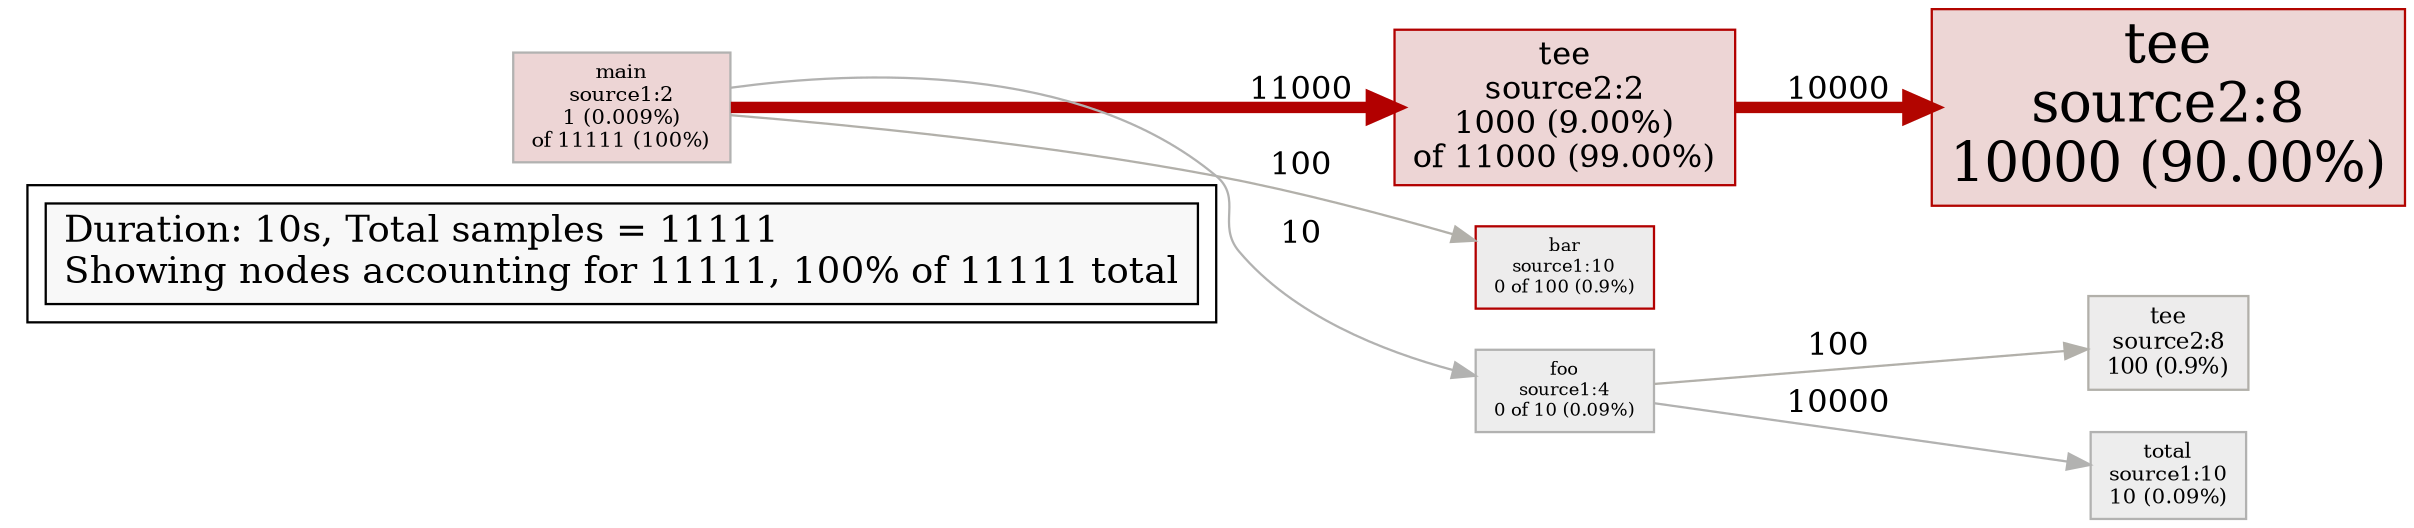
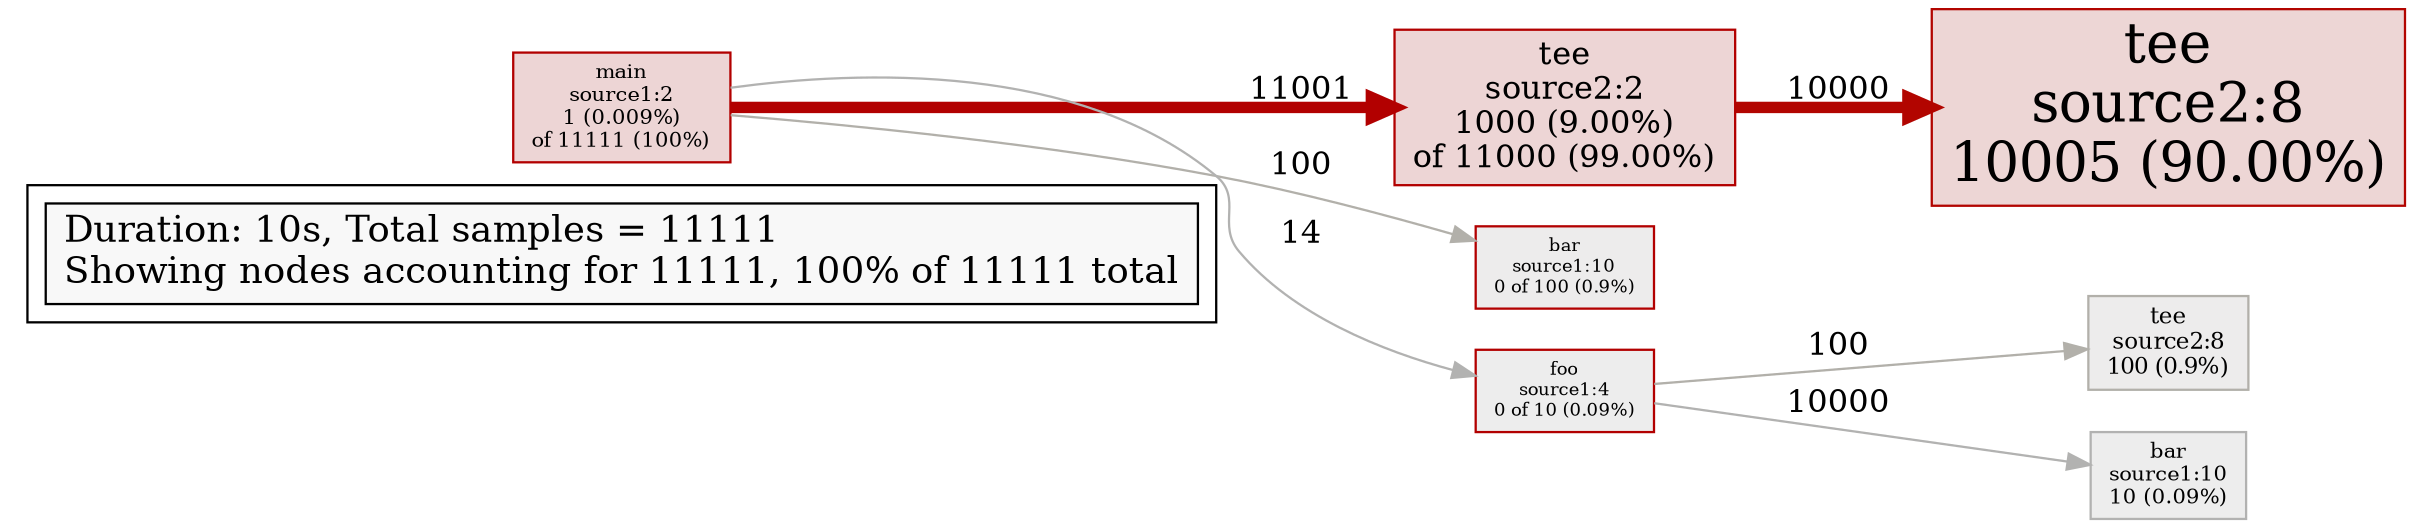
  digraph {
    rankdir=LR
    node [fillcolor="#edd5d5" fontsize=9 shape=box style=filled color="#b20000"]
    edge [color="#b2b0aa"]
    n1 [fillcolor="#f8f8f8" fontsize=16 label="Duration: 10s, Total samples = 11111 \lShowing nodes accounting for 11111, 100% of 11111 total\l" color=""]
-   n2 [color="#b2b2b1" label="main\nsource1:2\n1 (0.009%)\nof 11111 (100%)"]
+   n2 [label="main\nsource1:2\n1 (0.009%)\nof 11111 (100%)"]
    n3 [fontsize=14 label="tee\nsource2:2\n1000 (9.00%)\nof 11000 (99.00%)"]
    n4 [fillcolor="#edecec" fontsize=8 label="bar\nsource1:10\n0 of 100 (0.9%)"]
-   n5 [color="#b2b2b1" fillcolor="#ededed" fontsize=8 label="foo\nsource1:4\n0 of 10 (0.09%)"]
-   n6 [color="#b20500" fillcolor="#edd6d5" fontsize=24 label="tee\nsource2:8\n10000 (90.00%)"]
+   n5 [fillcolor="#ededed" fontsize=8 label="foo\nsource1:4\n0 of 10 (0.09%)"]
+   n6 [color="#b20500" fillcolor="#edd6d5" fontsize=24 label="tee\nsource2:8\n10005 (90.00%)"]
    n7 [color="#b2b0aa" fillcolor="#edecec" fontsize=10 label="tee\nsource2:8\n100 (0.9%)"]
-   n8 [color="#b2b2b1" fillcolor="#ededed" label="total\nsource1:10\n10 (0.09%)"]
+   n8 [color="#b2b2b1" fillcolor="#ededed" label="bar\nsource1:10\n10 (0.09%)"]
    subgraph cluster_1 {
      n1
    }
-   n2 -> n3 [color="#b20000" label=" 11000" penwidth=5 weight=100]
+   n2 -> n3 [color="#b20000" label=" 11001" penwidth=5 weight=100]
    n2 -> n4 [label=" 100"]
-   n2 -> n5 [color="#b2b2b1" label=" 10"]
+   n2 -> n5 [color="#b2b2b1" label=" 14"]
    n3 -> n6 [color="#b20500" label=" 10000" penwidth=5 weight=91]
    n5 -> n7 [label=" 100"]
    n5 -> n8 [color="#b2b2b1" label=" 10000"]
  }
